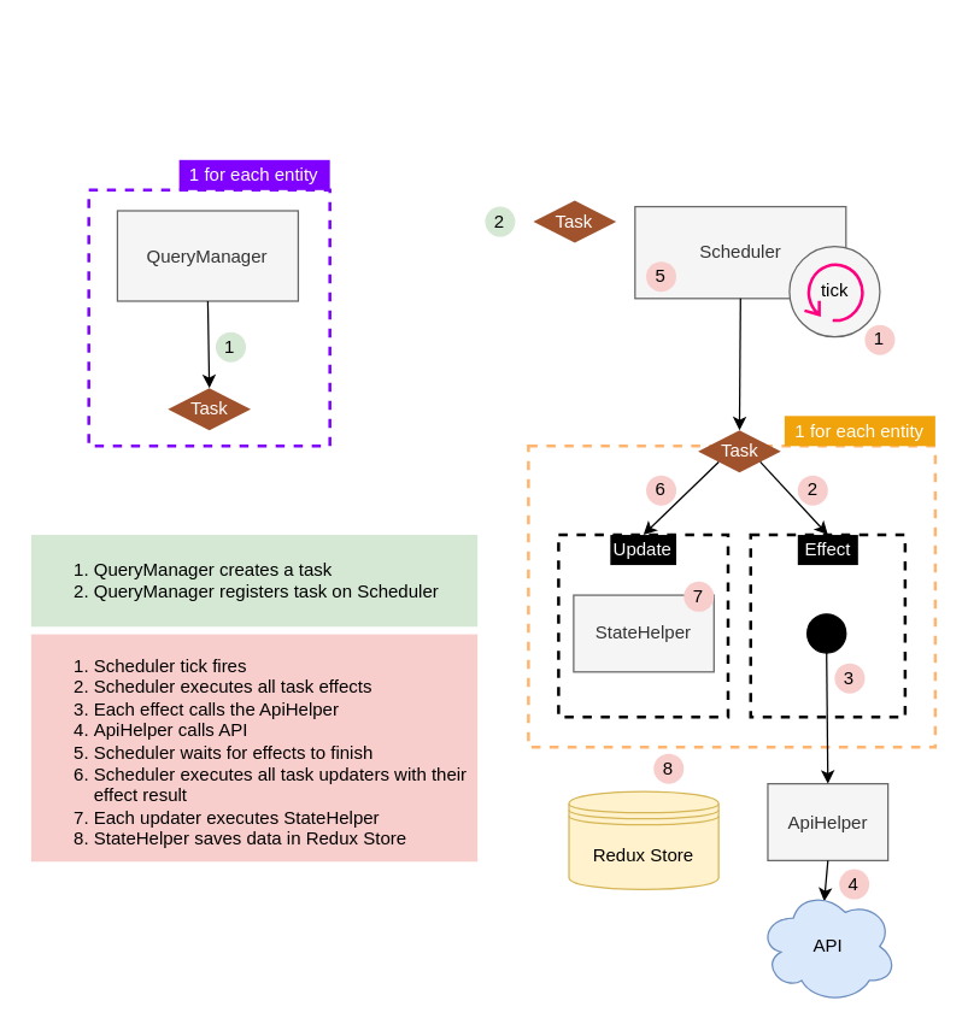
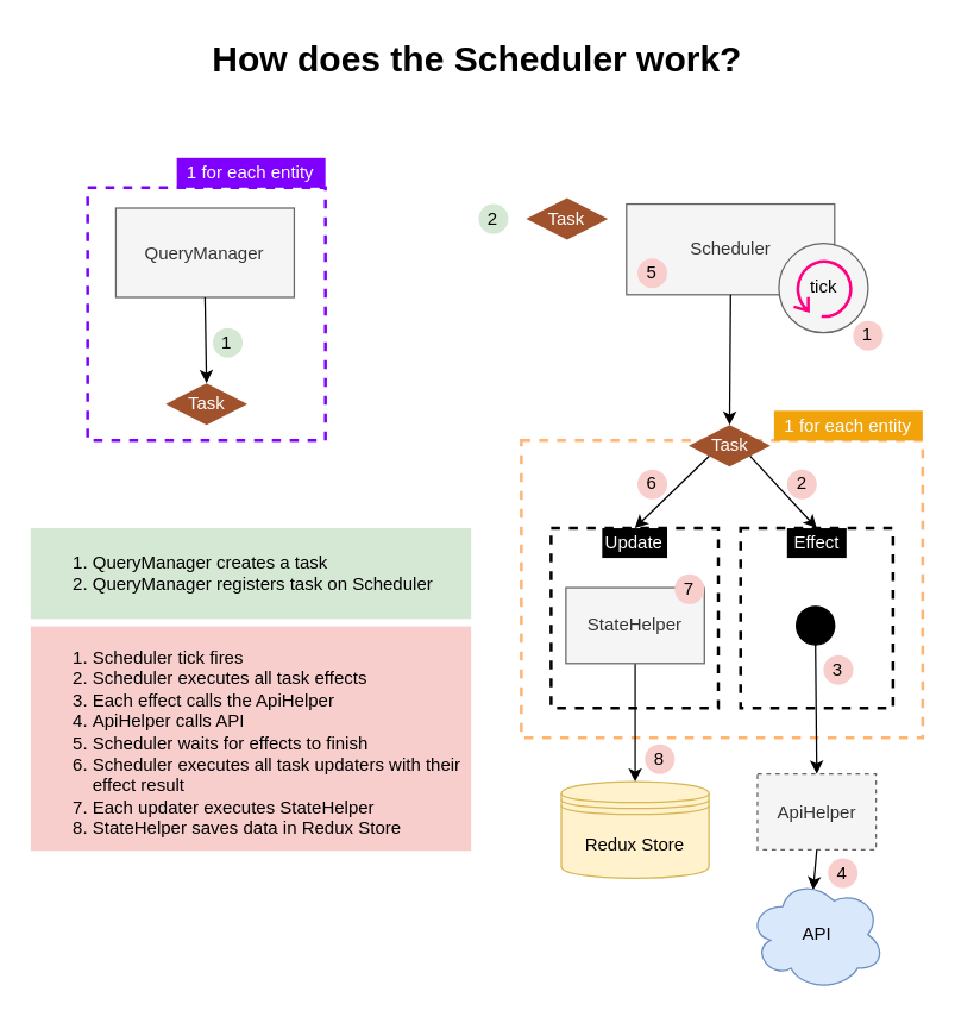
  <mxCell id="0" />
  <mxCell id="1" parent="0" />
  <mxCell id="2" value="" style="rounded=0;whiteSpace=wrap;html=1;fontColor=#FFFFFF;strokeWidth=2;strokeColor=#FFB570;dashed=1;" parent="1" vertex="1"><mxGeometry x="350" y="295.75" width="270" height="200" as="geometry" /></mxCell>
  <mxCell id="3" value="" style="rounded=0;whiteSpace=wrap;html=1;fontColor=#FFFFFF;strokeWidth=2;dashed=1;strokeColor=#7F00FF;fillColor=none;" parent="1" vertex="1"><mxGeometry x="58.24" y="125.75" width="160" height="170" as="geometry" /></mxCell>
  <mxCell id="4" value="QueryManager" style="whiteSpace=wrap;html=1;rounded=0;fillColor=#f5f5f5;strokeColor=#666666;fontColor=#333333;" parent="1" vertex="1"><mxGeometry x="77.24" y="139.5" width="120" height="60" as="geometry" /></mxCell>
  <mxCell id="5" value="Scheduler" style="whiteSpace=wrap;html=1;rounded=0;fillColor=#f5f5f5;strokeColor=#666666;fontColor=#333333;" parent="1" vertex="1"><mxGeometry x="420.74" y="136.75" width="140" height="61" as="geometry" /></mxCell>
+ <mxCell id="6" value="&lt;font color=&quot;#000000&quot;&gt;How does the Scheduler work?&lt;/font&gt;" style="text;strokeColor=none;fillColor=none;html=1;fontSize=24;fontStyle=1;verticalAlign=middle;align=center;fontColor=#FFFFFF;" parent="1" vertex="1"><mxGeometry x="130" y="20" width="380" height="40" as="geometry" /></mxCell>
  <mxCell id="7" value="" style="endArrow=classic;html=1;exitX=0.5;exitY=1;exitDx=0;exitDy=0;entryX=0.5;entryY=0;entryDx=0;entryDy=0;" parent="1" source="4" target="33" edge="1"><mxGeometry width="50" height="50" relative="1" as="geometry"><mxPoint x="196.74" y="403" as="sourcePoint" /><mxPoint x="146.37" y="289" as="targetPoint" /></mxGeometry></mxCell>
  <mxCell id="8" value="" style="ellipse;whiteSpace=wrap;html=1;aspect=fixed;strokeWidth=1;fillColor=#f5f5f5;strokeColor=#666666;fontColor=#333333;" parent="1" vertex="1"><mxGeometry x="523.24" y="163.25" width="60" height="60" as="geometry" /></mxCell>
  <mxCell id="9" value="tick" style="shape=mxgraph.bpmn.loop;html=1;outlineConnect=0;fontColor=#000000;strokeWidth=2;strokeColor=#FF0080;fillColor=none;" parent="1" vertex="1"><mxGeometry x="533.24" y="173.25" width="40" height="40" as="geometry" /></mxCell>
  <mxCell id="10" value="&lt;font style=&quot;font-size: 12px&quot;&gt;Task&lt;/font&gt;" style="rhombus;whiteSpace=wrap;html=1;dashed=1;dashPattern=1 1;strokeWidth=2;fillColor=#a0522d;fontColor=#ffffff;strokeColor=none;" parent="1" vertex="1"><mxGeometry x="353.24" y="132.75" width="55" height="28" as="geometry" /></mxCell>
  <mxCell id="11" value="1 for each entity" style="text;html=1;strokeColor=none;align=center;verticalAlign=middle;whiteSpace=wrap;rounded=0;dashed=1;fontColor=#FFFFFF;fillColor=#7F00FF;" parent="1" vertex="1"><mxGeometry x="118.23" y="105.75" width="100.01" height="20" as="geometry" /></mxCell>
  <mxCell id="12" value="&lt;ol&gt;&lt;li&gt;Scheduler tick fires&lt;/li&gt;&lt;li&gt;Scheduler executes all task effects&lt;/li&gt;&lt;li&gt;Each effect calls the ApiHelper&lt;/li&gt;&lt;li&gt;ApiHelper calls API&lt;/li&gt;&lt;li&gt;Scheduler waits for effects to finish&lt;/li&gt;&lt;li&gt;Scheduler executes all task updaters with their effect result&lt;/li&gt;&lt;li&gt;Each updater executes StateHelper&lt;/li&gt;&lt;li&gt;StateHelper saves data in Redux Store&lt;/li&gt;&lt;/ol&gt;" style="text;html=1;whiteSpace=wrap;verticalAlign=middle;overflow=hidden;strokeWidth=2;align=left;fillColor=#f8cecc;dashed=1;dashPattern=1 1;" parent="1" vertex="1"><mxGeometry x="20" y="420.75" width="296.24" height="151" as="geometry" /></mxCell>
  <mxCell id="13" value="1" style="ellipse;whiteSpace=wrap;html=1;aspect=fixed;strokeWidth=2;fillColor=#f8cecc;strokeColor=none;" parent="1" vertex="1"><mxGeometry x="573.24" y="215.25" width="20" height="20" as="geometry" /></mxCell>
  <mxCell id="14" value="" style="endArrow=classic;html=1;exitX=0.5;exitY=1;exitDx=0;exitDy=0;entryX=0.5;entryY=0;entryDx=0;entryDy=0;" parent="1" source="5" target="26" edge="1"><mxGeometry width="50" height="50" relative="1" as="geometry"><mxPoint x="487" y="303.25" as="sourcePoint" /><mxPoint x="490.75" y="272.25" as="targetPoint" /></mxGeometry></mxCell>
  <mxCell id="15" value="&lt;ol&gt;&lt;li&gt;QueryManager creates a task&lt;/li&gt;&lt;li&gt;QueryManager registers task on Scheduler&lt;/li&gt;&lt;/ol&gt;" style="text;html=1;whiteSpace=wrap;verticalAlign=middle;overflow=hidden;strokeWidth=2;align=left;fillColor=#d5e8d4;dashed=1;dashPattern=1 1;" parent="1" vertex="1"><mxGeometry x="20" y="354.75" width="296.24" height="61" as="geometry" /></mxCell>
  <mxCell id="16" value="1" style="ellipse;whiteSpace=wrap;html=1;aspect=fixed;strokeWidth=2;fillColor=#d5e8d4;strokeColor=none;" parent="1" vertex="1"><mxGeometry x="142.49" y="220" width="20" height="20" as="geometry" /></mxCell>
  <mxCell id="17" value="2" style="ellipse;whiteSpace=wrap;html=1;aspect=fixed;strokeWidth=2;fillColor=#d5e8d4;strokeColor=none;" parent="1" vertex="1"><mxGeometry x="321.24" y="136.75" width="20" height="20" as="geometry" /></mxCell>
  <mxCell id="18" value="" style="rounded=0;whiteSpace=wrap;html=1;dashed=1;fontColor=#FFFFFF;strokeColor=#000000;strokeWidth=2;fillColor=none;" parent="1" vertex="1"><mxGeometry x="370" y="354.75" width="112.5" height="121" as="geometry" /></mxCell>
  <mxCell id="19" value="" style="rounded=0;whiteSpace=wrap;html=1;dashed=1;fontColor=#FFFFFF;strokeColor=#000000;strokeWidth=2;fillColor=none;" parent="1" vertex="1"><mxGeometry x="497.5" y="354.75" width="102.5" height="121" as="geometry" /></mxCell>
- <mxCell id="20" value="&lt;font style=&quot;font-size: 12px&quot;&gt;ApiHelper&lt;/font&gt;" style="whiteSpace=wrap;html=1;rounded=0;fillColor=#f5f5f5;strokeColor=#666666;fontColor=#333333;" parent="1" vertex="1"><mxGeometry x="508.87" y="520" width="79.75" height="51" as="geometry" /></mxCell>
+ <mxCell id="20" value="&lt;font style=&quot;font-size: 12px&quot;&gt;ApiHelper&lt;/font&gt;" style="whiteSpace=wrap;html=1;rounded=0;fillColor=#f5f5f5;strokeColor=#666666;fontColor=#333333;dashed=1;" parent="1" vertex="1"><mxGeometry x="508.87" y="520" width="79.75" height="51" as="geometry" /></mxCell>
  <mxCell id="21" value="Effect" style="text;html=1;strokeColor=none;align=center;verticalAlign=middle;whiteSpace=wrap;rounded=0;dashed=1;fillColor=#000000;fontColor=#FFFFFF;" parent="1" vertex="1"><mxGeometry x="528.75" y="354.75" width="40" height="20" as="geometry" /></mxCell>
  <mxCell id="22" value="Update" style="text;html=1;strokeColor=none;align=center;verticalAlign=middle;whiteSpace=wrap;rounded=0;dashed=1;fontColor=#FFFFFF;fillColor=#000000;" parent="1" vertex="1"><mxGeometry x="404.37" y="354.75" width="43.75" height="20" as="geometry" /></mxCell>
  <mxCell id="23" value="" style="endArrow=classic;html=1;exitX=0.5;exitY=1;exitDx=0;exitDy=0;entryX=0.473;entryY=0.104;entryDx=0;entryDy=0;entryPerimeter=0;" parent="1" source="20" target="28" edge="1"><mxGeometry width="50" height="50" relative="1" as="geometry"><mxPoint x="360.83" y="333.75" as="sourcePoint" /><mxPoint x="448.812" y="418.45" as="targetPoint" /></mxGeometry></mxCell>
+ <mxCell id="24" value="" style="endArrow=classic;html=1;entryX=0.5;entryY=0;entryDx=0;entryDy=0;exitX=0.5;exitY=1;exitDx=0;exitDy=0;" parent="1" source="25" target="27" edge="1"><mxGeometry width="50" height="50" relative="1" as="geometry"><mxPoint x="195.76" y="378.25" as="sourcePoint" /><mxPoint x="277.635" y="379.75" as="targetPoint" /></mxGeometry></mxCell>
  <mxCell id="25" value="&lt;font style=&quot;font-size: 12px&quot;&gt;StateHelper&lt;/font&gt;" style="whiteSpace=wrap;html=1;rounded=0;fillColor=#f5f5f5;strokeColor=#666666;fontColor=#333333;" parent="1" vertex="1"><mxGeometry x="380" y="394.75" width="93.13" height="51" as="geometry" /></mxCell>
  <mxCell id="26" value="&lt;font style=&quot;font-size: 12px&quot;&gt;Task&lt;/font&gt;" style="rhombus;whiteSpace=wrap;html=1;dashed=1;dashPattern=1 1;strokeWidth=2;fillColor=#a0522d;fontColor=#ffffff;strokeColor=none;" parent="1" vertex="1"><mxGeometry x="462.56" y="285.25" width="55" height="28" as="geometry" /></mxCell>
  <mxCell id="27" value="&lt;font style=&quot;line-height: 120% ; font-size: 12px&quot;&gt;Redux Store&lt;/font&gt;" style="shape=datastore;whiteSpace=wrap;html=1;strokeWidth=1;fillColor=#fff2cc;strokeColor=#d6b656;" parent="1" vertex="1"><mxGeometry x="376.91" y="525.25" width="99.32" height="65" as="geometry" /></mxCell>
  <mxCell id="28" value="&lt;font style=&quot;font-size: 12px&quot;&gt;API&lt;/font&gt;" style="ellipse;shape=cloud;whiteSpace=wrap;html=1;strokeWidth=1;perimeterSpacing=0;fillColor=#dae8fc;strokeColor=#6c8ebf;" parent="1" vertex="1"><mxGeometry x="502.9" y="590.25" width="91.69" height="75.5" as="geometry" /></mxCell>
  <mxCell id="29" value="" style="endArrow=classic;html=1;exitX=0;exitY=1;exitDx=0;exitDy=0;entryX=0.5;entryY=0;entryDx=0;entryDy=0;" parent="1" source="26" target="22" edge="1"><mxGeometry width="50" height="50" relative="1" as="geometry"><mxPoint x="553.5" y="438.75" as="sourcePoint" /><mxPoint x="557.125" y="557.95" as="targetPoint" /></mxGeometry></mxCell>
  <mxCell id="30" value="" style="endArrow=classic;html=1;exitX=1;exitY=1;exitDx=0;exitDy=0;entryX=0.5;entryY=0;entryDx=0;entryDy=0;" parent="1" source="26" target="21" edge="1"><mxGeometry width="50" height="50" relative="1" as="geometry"><mxPoint x="563.5" y="448.75" as="sourcePoint" /><mxPoint x="567.125" y="567.95" as="targetPoint" /></mxGeometry></mxCell>
  <mxCell id="31" value="3" style="ellipse;whiteSpace=wrap;html=1;aspect=fixed;strokeWidth=2;fillColor=#f8cecc;strokeColor=none;" parent="1" vertex="1"><mxGeometry x="553.24" y="440" width="20" height="20" as="geometry" /></mxCell>
  <mxCell id="32" value="7" style="ellipse;whiteSpace=wrap;html=1;aspect=fixed;strokeWidth=2;fillColor=#f8cecc;strokeColor=none;" parent="1" vertex="1"><mxGeometry x="453.13" y="385.75" width="20" height="20" as="geometry" /></mxCell>
  <mxCell id="33" value="&lt;font style=&quot;font-size: 12px&quot;&gt;Task&lt;/font&gt;" style="rhombus;whiteSpace=wrap;html=1;dashed=1;dashPattern=1 1;strokeWidth=2;fillColor=#a0522d;fontColor=#ffffff;strokeColor=none;" parent="1" vertex="1"><mxGeometry x="110.74" y="257.25" width="55" height="28" as="geometry" /></mxCell>
  <mxCell id="34" value="2" style="ellipse;whiteSpace=wrap;html=1;aspect=fixed;strokeWidth=2;fillColor=#f8cecc;strokeColor=none;" parent="1" vertex="1"><mxGeometry x="528.75" y="315.25" width="20" height="20" as="geometry" /></mxCell>
  <mxCell id="35" value="6" style="ellipse;whiteSpace=wrap;html=1;aspect=fixed;strokeWidth=2;fillColor=#f8cecc;strokeColor=none;" parent="1" vertex="1"><mxGeometry x="428.12" y="315.25" width="20" height="20" as="geometry" /></mxCell>
  <mxCell id="36" value="1 for each entity" style="text;html=1;align=center;verticalAlign=middle;whiteSpace=wrap;rounded=0;dashed=1;fillColor=#f0a30a;fontColor=#ffffff;" parent="1" vertex="1"><mxGeometry x="519.99" y="275.75" width="100.01" height="20" as="geometry" /></mxCell>
  <mxCell id="37" value="8" style="ellipse;whiteSpace=wrap;html=1;aspect=fixed;strokeWidth=2;fillColor=#f8cecc;strokeColor=none;" parent="1" vertex="1"><mxGeometry x="433.13" y="500" width="20" height="20" as="geometry" /></mxCell>
  <mxCell id="38" value="4" style="ellipse;whiteSpace=wrap;html=1;aspect=fixed;strokeWidth=2;fillColor=#f8cecc;strokeColor=none;" parent="1" vertex="1"><mxGeometry x="556.24" y="576.75" width="20" height="20" as="geometry" /></mxCell>
  <mxCell id="39" value="5" style="ellipse;whiteSpace=wrap;html=1;aspect=fixed;strokeWidth=2;fillColor=#f8cecc;strokeColor=none;" parent="1" vertex="1"><mxGeometry x="428.12" y="173.25" width="20" height="20" as="geometry" /></mxCell>
  <mxCell id="40" value="" style="ellipse;whiteSpace=wrap;html=1;aspect=fixed;fillColor=#000000;" vertex="1" parent="1"><mxGeometry x="534.99" y="407.38" width="25.75" height="25.75" as="geometry" /></mxCell>
  <mxCell id="41" value="" style="endArrow=classic;html=1;exitX=0.5;exitY=1;exitDx=0;exitDy=0;entryX=0.5;entryY=0;entryDx=0;entryDy=0;" edge="1" parent="1" source="40" target="20"><mxGeometry width="50" height="50" relative="1" as="geometry"><mxPoint x="700.125" y="455.75" as="sourcePoint" /><mxPoint x="701.679" y="537.852" as="targetPoint" /></mxGeometry></mxCell>
